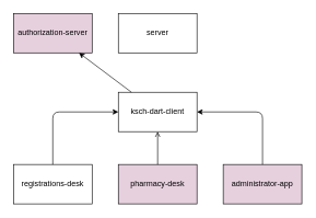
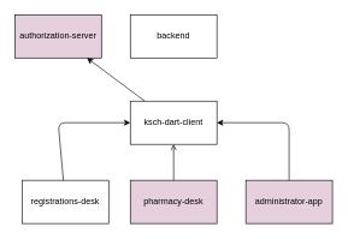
  <mxCell id="0" />
  <mxCell id="1" parent="0" />
- <mxCell id="2" value="server" style="rounded=0;whiteSpace=wrap;html=1;" vertex="1" parent="1"><mxGeometry x="180" y="20" width="120" height="60" as="geometry" /></mxCell>
+ <mxCell id="2" value="backend" style="rounded=0;whiteSpace=wrap;html=1;" vertex="1" parent="1"><mxGeometry x="180" y="20" width="120" height="60" as="geometry" /></mxCell>
  <mxCell id="3" value="ksch-dart-client" style="rounded=0;whiteSpace=wrap;html=1;" vertex="1" parent="1"><mxGeometry x="180" y="140" width="120" height="60" as="geometry" /></mxCell>
- <mxCell id="4" value="registrations-desk" style="rounded=0;whiteSpace=wrap;html=1;" vertex="1" parent="1"><mxGeometry x="20" y="250" width="120" height="60" as="geometry" /></mxCell>
+ <mxCell id="4" value="registrations-desk" style="rounded=0;whiteSpace=wrap;html=1;" vertex="1" parent="1"><mxGeometry x="30" y="250" width="120" height="60" as="geometry" /></mxCell>
  <mxCell id="5" value="authorization-server" style="rounded=0;whiteSpace=wrap;html=1;fillColor=#E6D0DE;" vertex="1" parent="1"><mxGeometry x="20" y="20" width="120" height="60" as="geometry" /></mxCell>
  <mxCell id="6" value="pharmacy-desk" style="rounded=0;whiteSpace=wrap;html=1;fillColor=#E6D0DE;" vertex="1" parent="1"><mxGeometry x="180" y="250" width="120" height="60" as="geometry" /></mxCell>
  <mxCell id="7" value="administrator-app" style="rounded=0;whiteSpace=wrap;html=1;fillColor=#E6D0DE;" vertex="1" parent="1"><mxGeometry x="340" y="250" width="120" height="60" as="geometry" /></mxCell>
  <mxCell id="8" value="" style="endArrow=classic;html=1;" edge="1" parent="1" source="4" target="3"><mxGeometry width="50" height="50" relative="1" as="geometry"><mxPoint x="40" y="230" as="sourcePoint" /><mxPoint x="90" y="180" as="targetPoint" /><Array as="points"><mxPoint x="80" y="170" /></Array></mxGeometry></mxCell>
  <mxCell id="9" value="" style="endArrow=open;html=1;" edge="1" parent="1" source="6" target="3"><mxGeometry width="50" height="50" relative="1" as="geometry"><mxPoint x="430" y="190" as="sourcePoint" /><mxPoint x="480" y="140" as="targetPoint" /></mxGeometry></mxCell>
  <mxCell id="10" value="" style="endArrow=classic;html=1;" edge="1" parent="1" source="7" target="3"><mxGeometry width="50" height="50" relative="1" as="geometry"><mxPoint x="380" y="200" as="sourcePoint" /><mxPoint x="430" y="150" as="targetPoint" /><Array as="points"><mxPoint x="400" y="170" /></Array></mxGeometry></mxCell>
  <mxCell id="11" value="" style="endArrow=classic;html=1;" edge="1" parent="1" source="3" target="5"><mxGeometry width="50" height="50" relative="1" as="geometry"><mxPoint x="320" y="130" as="sourcePoint" /><mxPoint x="370" y="80" as="targetPoint" /></mxGeometry></mxCell>
